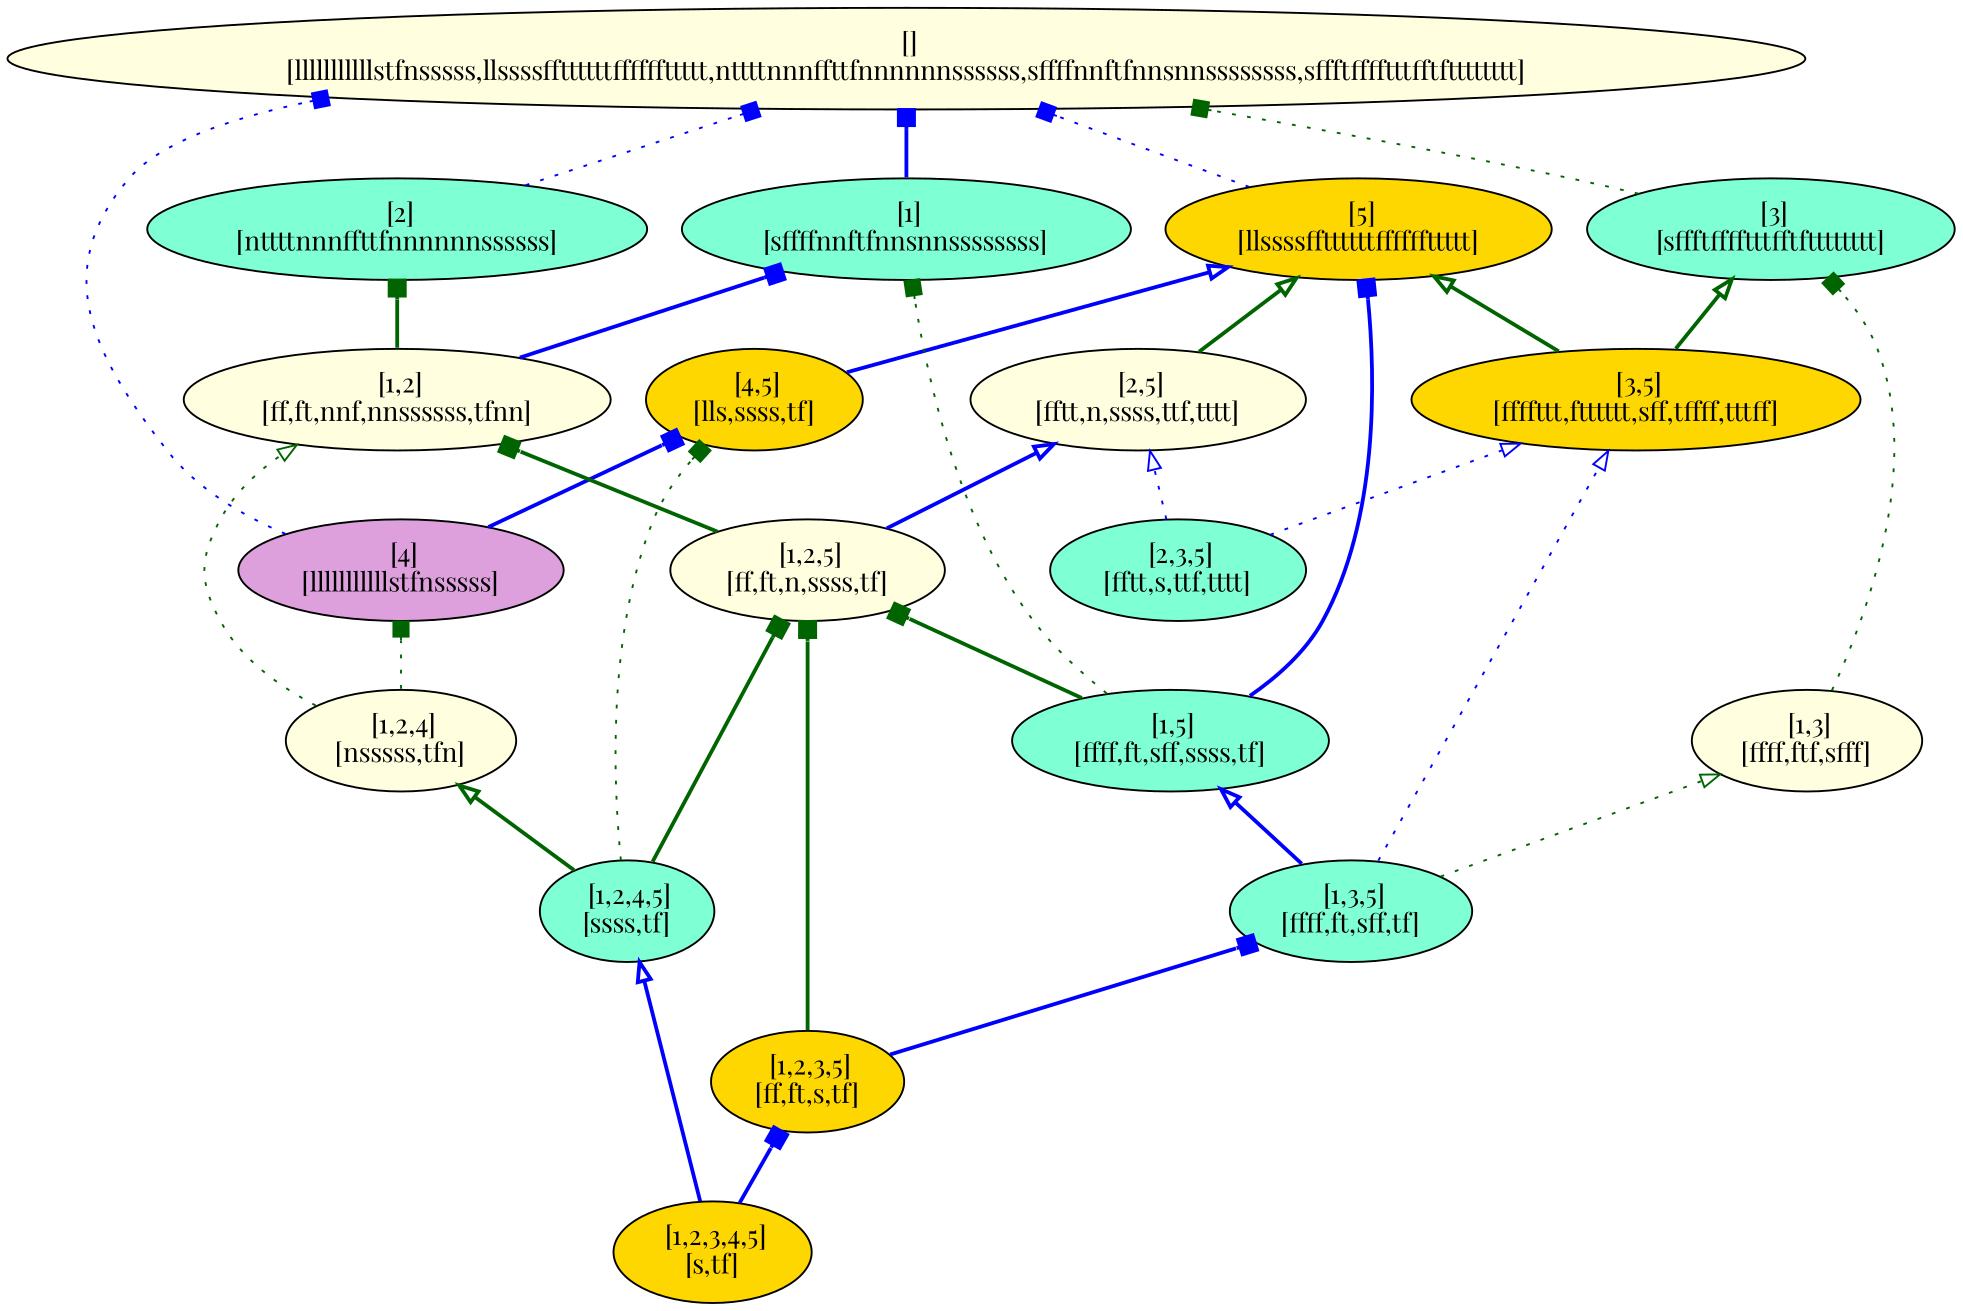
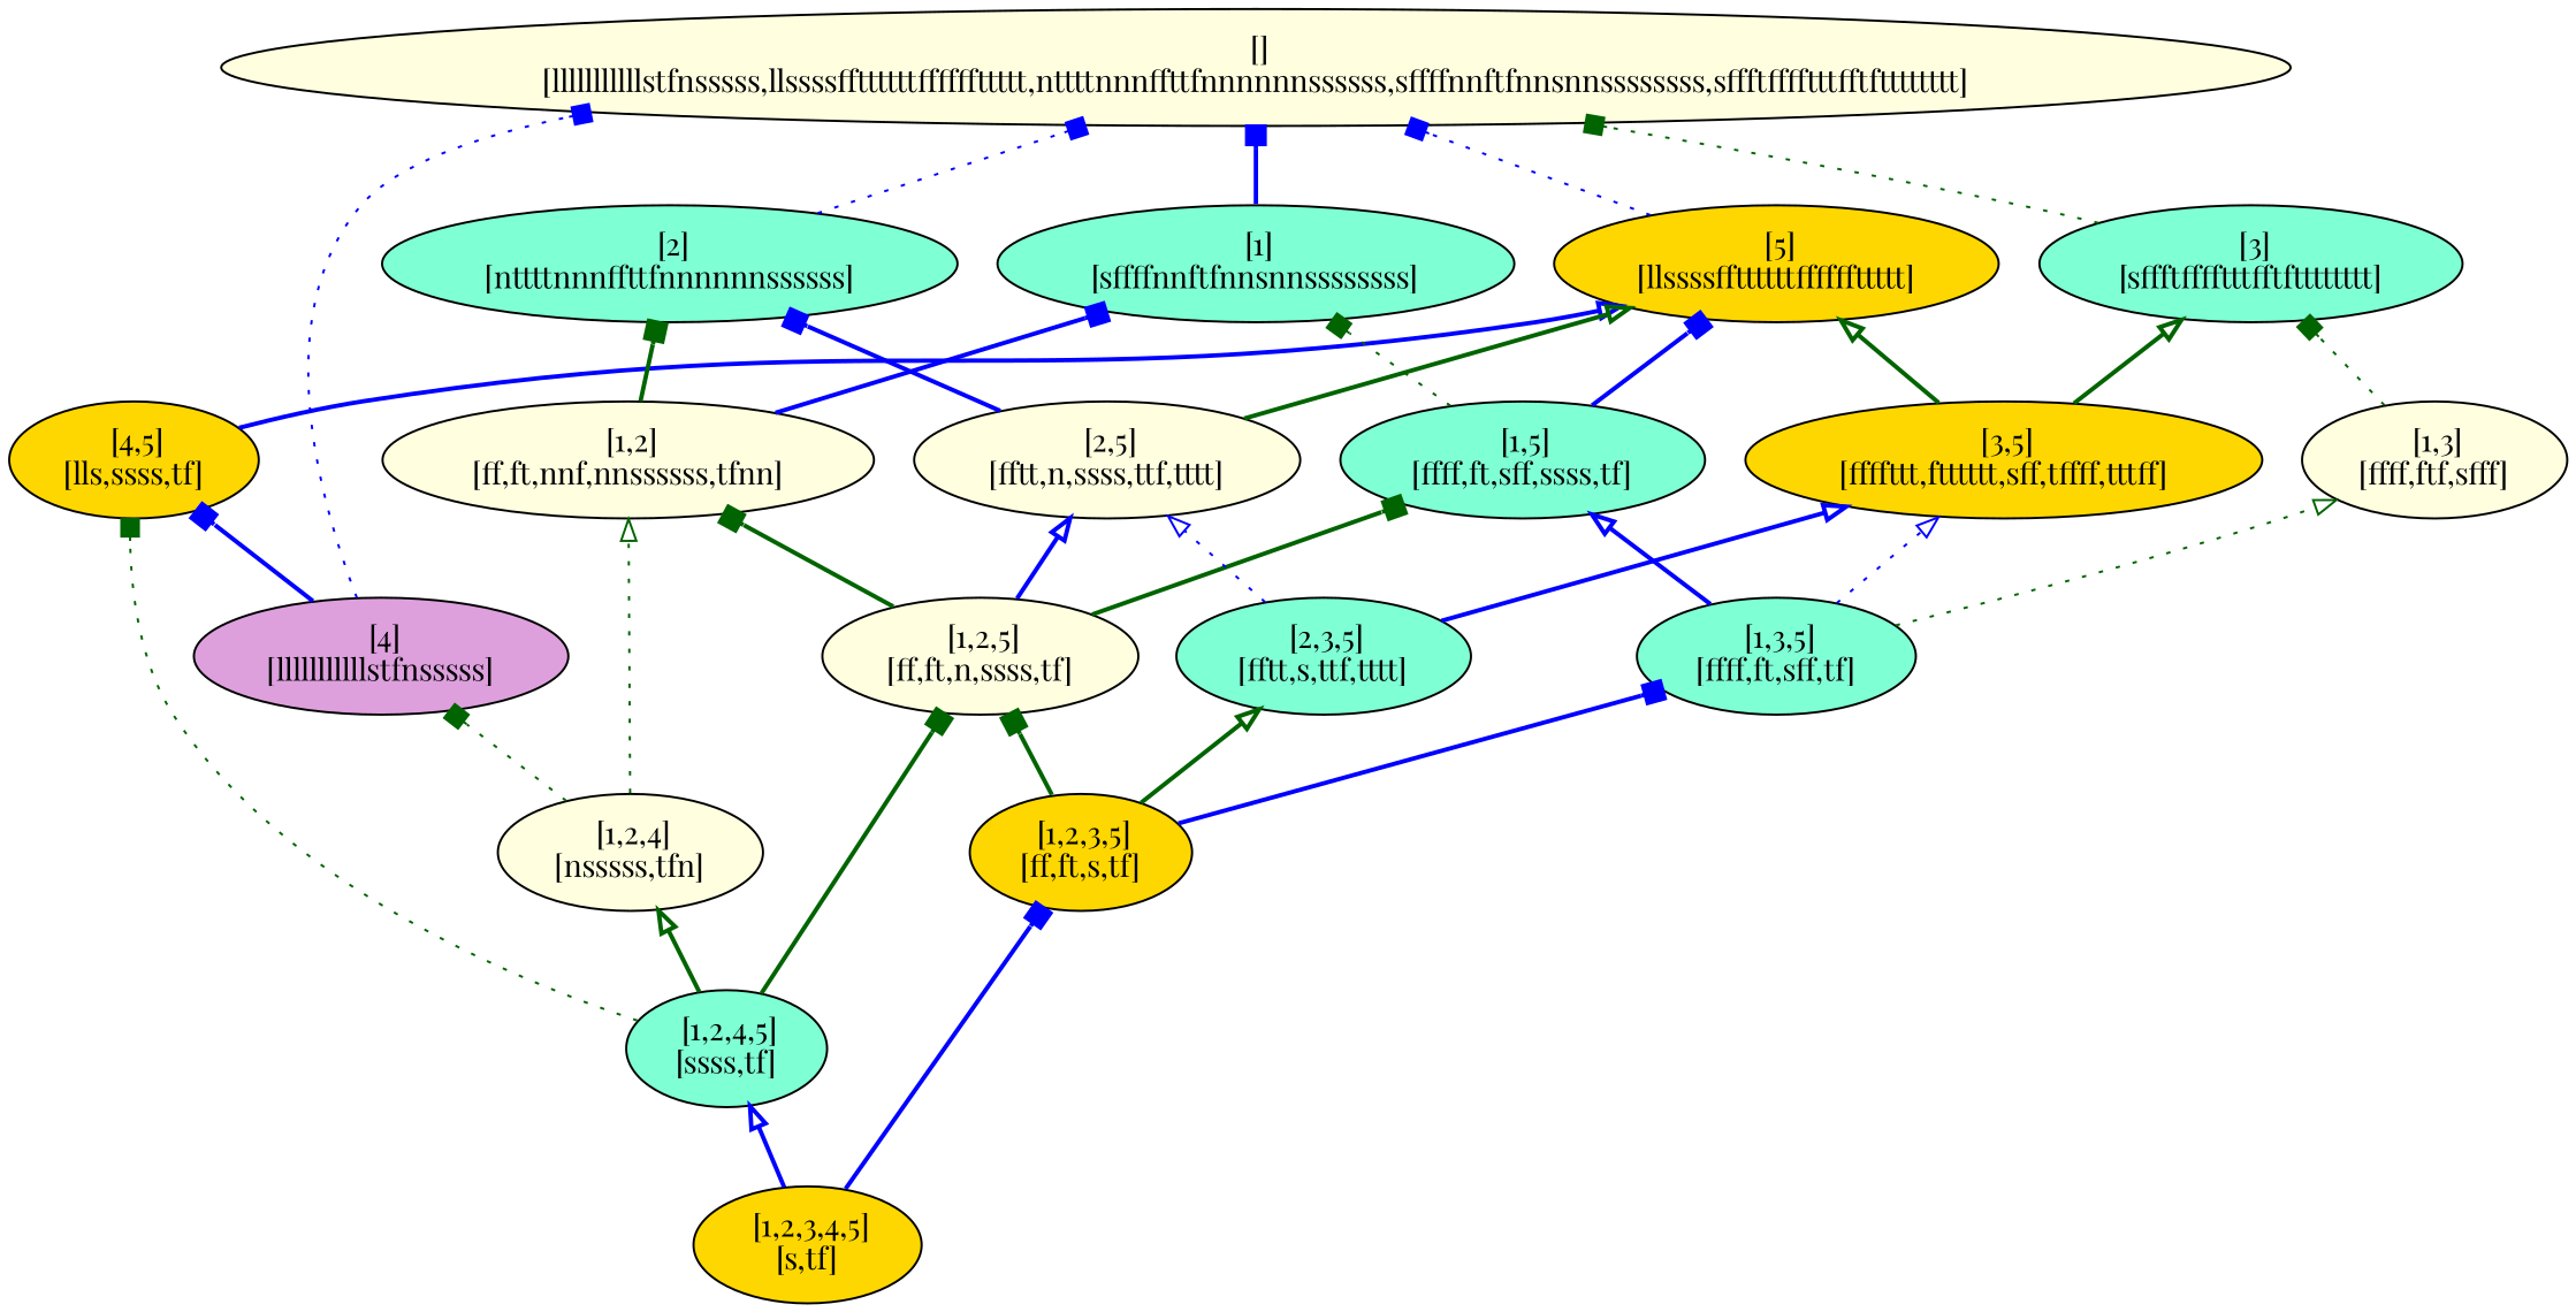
  digraph {
    fontname="Playfair Display"
    rankdir=BT
    node [fillcolor=aquamarine fontname="Playfair Display" style=filled color=black]
    edge [arrowhead=box color=blue fontname="Playfair Display" style=bold]
    n1 [fillcolor=lightyellow label=" []\n[lllllllllllstfnsssss,llssssffttttttffffffttttt,nttttnnnffttfnnnnnnssssss,sffffnnftfnnsnnssssssss,sffftfffftttfftftttttttt]" color=""]
    n2 [fillcolor=gold label=" [5]\n[llssssffttttttffffffttttt]" color=""]
    n3 [fillcolor=gold label=" [4,5]\n[lls,ssss,tf]"]
    n4 [fillcolor=plum label=" [4]\n[lllllllllllstfnsssss]" color=""]
    n5 [label=" [1,2,4,5]\n[ssss,tf]"]
    n6 [fillcolor=lightyellow label=" [1,2,5]\n[ff,ft,n,ssss,tf]"]
    n7 [fillcolor=lightyellow label=" [1,2,4]\n[nsssss,tfn]"]
    n8 [fillcolor=lightyellow label=" [2,5]\n[fftt,n,ssss,ttf,tttt]"]
    n9 [label=" [1,5]\n[ffff,ft,sff,ssss,tf]"]
    n10 [fillcolor=lightyellow label=" [1,2]\n[ff,ft,nnf,nnssssss,tfnn]"]
    n11 [fillcolor=gold label=" [1,2,3,4,5]\n[s,tf]" color=""]
    n12 [fillcolor=gold label=" [1,2,3,5]\n[ff,ft,s,tf]" color=""]
    n13 [label=" [2,3,5]\n[fftt,s,ttf,tttt]"]
    n14 [label=" [1,3,5]\n[ffff,ft,sff,tf]"]
    n15 [fillcolor=gold label=" [3,5]\n[ffffttt,ftttttt,sff,tffff,tttff]"]
    n16 [label=" [3]\n[sffftfffftttfftftttttttt]" color=""]
    n17 [label=" [2]\n[nttttnnnffttfnnnnnnssssss]" color=""]
    n18 [fillcolor=lightyellow label=" [1,3]\n[ffff,ftf,sfff]"]
    n19 [label=" [1]\n[sffffnnftfnnsnnssssssss]" color=""]
    n2 -> n1 [style=dotted]
    n3 -> n2 [arrowhead=onormal]
    n4 -> n1 [style=dotted]
    n4 -> n3
    n5 -> n3 [color=darkgreen style=dotted]
    n5 -> n6 [color=darkgreen]
    n5 -> n7 [arrowhead=onormal color=darkgreen]
    n6 -> n8 [arrowhead=onormal]
-   n9 -> n6 [color=darkgreen]
+   n6 -> n9 [color=darkgreen]
    n6 -> n10 [color=darkgreen]
    n7 -> n4 [color=darkgreen style=dotted]
    n7 -> n10 [arrowhead=onormal color=darkgreen style=dotted]
    n8 -> n2 [arrowhead=onormal color=darkgreen]
+   n8 -> n17
    n9 -> n2
    n9 -> n19 [color=darkgreen style=dotted]
    n10 -> n17 [color=darkgreen]
    n10 -> n19
    n11 -> n5 [arrowhead=onormal]
    n11 -> n12
    n12 -> n6 [color=darkgreen]
+   n12 -> n13 [arrowhead=onormal color=darkgreen]
    n12 -> n14
    n13 -> n8 [arrowhead=onormal style=dotted]
-   n13 -> n15 [arrowhead=onormal style=dotted]
+   n13 -> n15 [arrowhead=onormal]
    n14 -> n9 [arrowhead=onormal]
    n14 -> n15 [arrowhead=onormal style=dotted]
    n14 -> n18 [arrowhead=onormal color=darkgreen style=dotted]
    n15 -> n2 [arrowhead=onormal color=darkgreen]
    n15 -> n16 [arrowhead=onormal color=darkgreen]
    n16 -> n1 [color=darkgreen style=dotted]
    n17 -> n1 [style=dotted]
    n18 -> n16 [color=darkgreen style=dotted]
    n19 -> n1
  }
